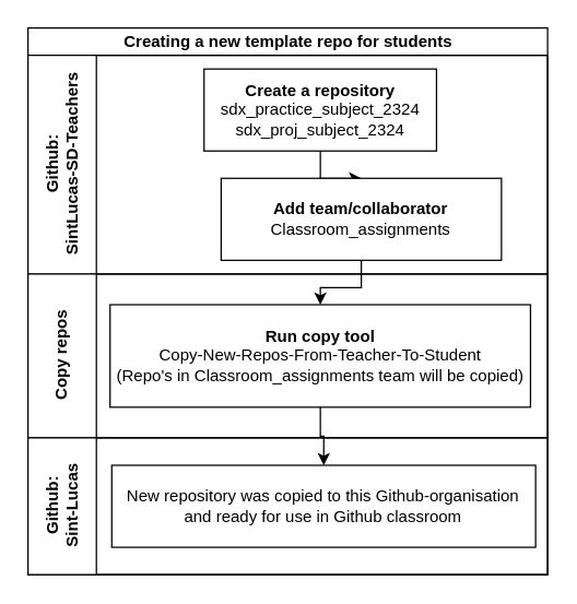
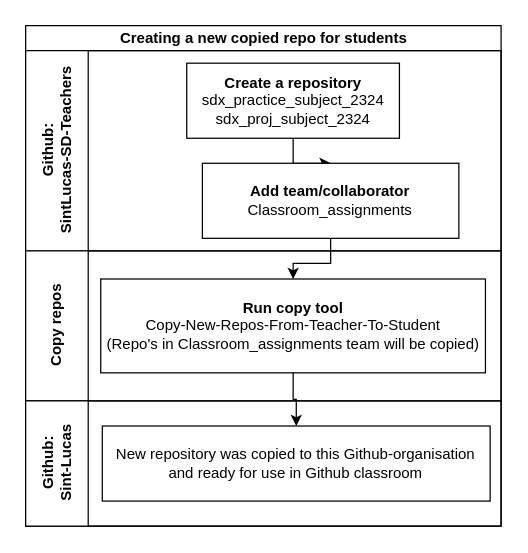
  <mxCell id="0" />
  <mxCell id="1" parent="0" />
- <mxCell id="2" value="Creating a new template repo for students" style="swimlane;childLayout=stackLayout;resizeParent=1;resizeParentMax=0;horizontal=1;startSize=20;horizontalStack=0;html=1;" vertex="1" parent="1"><mxGeometry x="20" y="20" width="380" height="400" as="geometry" /></mxCell>
+ <mxCell id="2" value="Creating a new copied repo for students" style="swimlane;childLayout=stackLayout;resizeParent=1;resizeParentMax=0;horizontal=1;startSize=20;horizontalStack=0;html=1;" vertex="1" parent="1"><mxGeometry x="20" y="20" width="380" height="400" as="geometry" /></mxCell>
  <mxCell id="3" value="Github:&lt;br&gt;SintLucas-SD-Teachers" style="swimlane;startSize=50;horizontal=0;html=1;" vertex="1" parent="2"><mxGeometry y="20" width="380" height="160" as="geometry" /></mxCell>
  <mxCell id="4" value="" style="edgeStyle=orthogonalEdgeStyle;rounded=0;orthogonalLoop=1;jettySize=auto;html=1;" edge="1" parent="3" source="5" target="6"><mxGeometry relative="1" as="geometry" /></mxCell>
  <mxCell id="5" value="&lt;b&gt;Create a repository&lt;/b&gt;&lt;br&gt;sdx_practice_subject_2324&lt;br&gt;sdx_proj_subject_2324" style="rounded=0;whiteSpace=wrap;html=1;" vertex="1" parent="3"><mxGeometry x="128.75" y="10" width="170" height="60" as="geometry" /></mxCell>
  <mxCell id="6" value="&lt;b&gt;Add team/collaborator&lt;/b&gt;&lt;br&gt;Classroom_assignments" style="whiteSpace=wrap;html=1;rounded=0;" vertex="1" parent="3"><mxGeometry x="141.25" y="90" width="205" height="60" as="geometry" /></mxCell>
  <mxCell id="7" value="Copy repos" style="swimlane;startSize=50;horizontal=0;html=1;" vertex="1" parent="2"><mxGeometry y="180" width="380" height="120" as="geometry" /></mxCell>
  <mxCell id="8" value="&lt;b&gt;Run copy tool&lt;/b&gt;&lt;br&gt;Copy-New-Repos-From-Teacher-To-Student&lt;br&gt;(Repo's in Classroom_assignments team will be copied)" style="whiteSpace=wrap;html=1;rounded=0;" vertex="1" parent="7"><mxGeometry x="60" y="22.5" width="307.5" height="75" as="geometry" /></mxCell>
  <mxCell id="9" value="Github:&lt;br&gt;Sint-Lucas" style="swimlane;startSize=50;horizontal=0;html=1;" vertex="1" parent="2"><mxGeometry y="300" width="380" height="100" as="geometry" /></mxCell>
  <mxCell id="10" value="New repository was copied to this Github-organisation and ready for use in Github classroom" style="whiteSpace=wrap;html=1;rounded=0;" vertex="1" parent="9"><mxGeometry x="61.25" y="20" width="310" height="60" as="geometry" /></mxCell>
  <mxCell id="11" value="" style="edgeStyle=orthogonalEdgeStyle;rounded=0;orthogonalLoop=1;jettySize=auto;html=1;exitX=0.5;exitY=1;exitDx=0;exitDy=0;" edge="1" parent="2" source="6" target="8"><mxGeometry relative="1" as="geometry" /></mxCell>
  <mxCell id="12" value="" style="edgeStyle=orthogonalEdgeStyle;rounded=0;orthogonalLoop=1;jettySize=auto;html=1;" edge="1" parent="2" source="8" target="10"><mxGeometry relative="1" as="geometry" /></mxCell>
